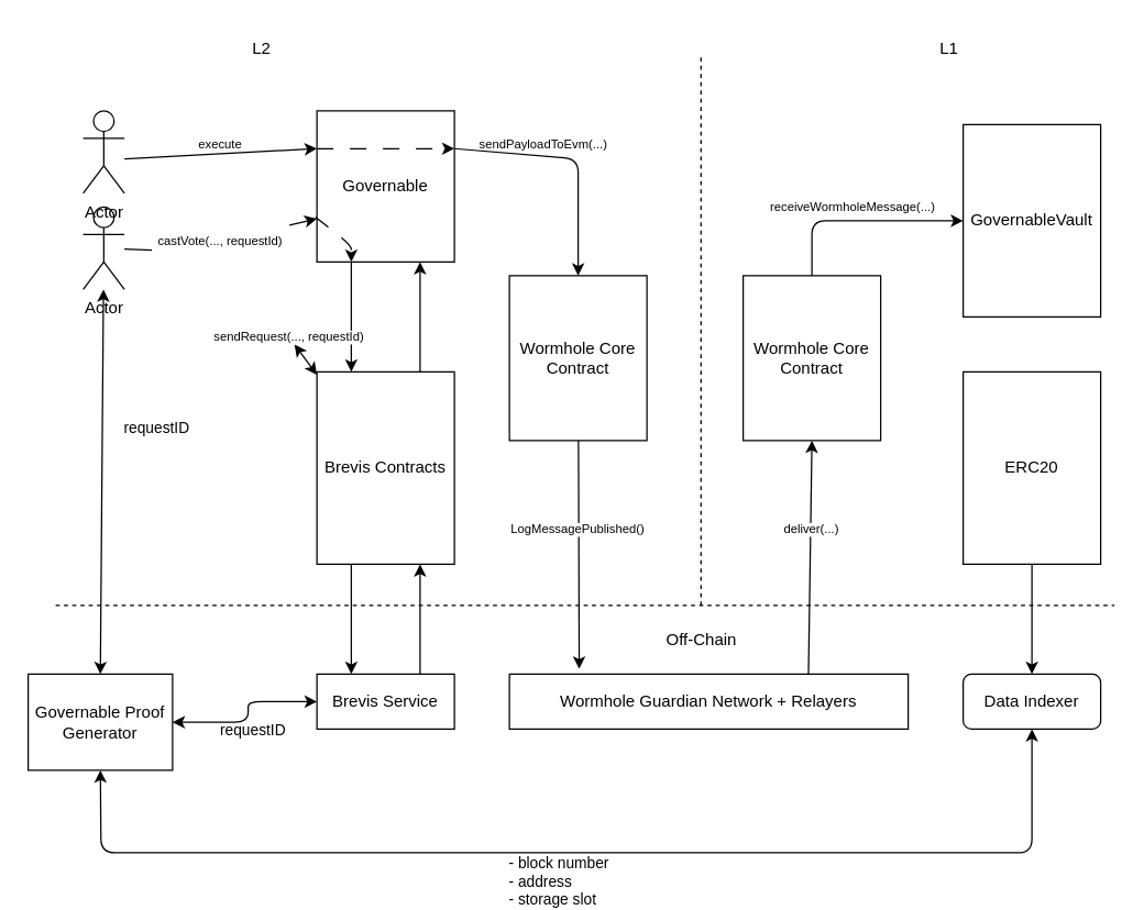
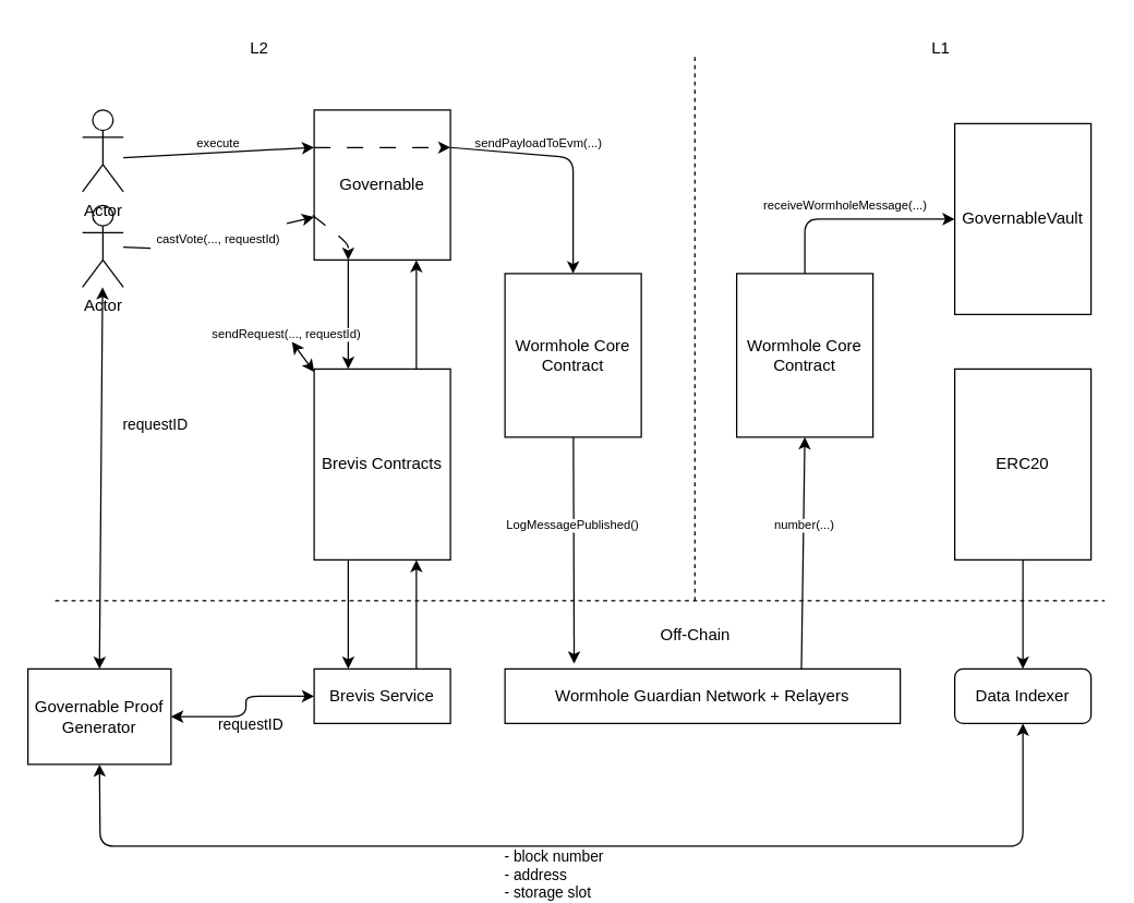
  <mxCell id="0" />
  <mxCell id="1" parent="0" />
  <mxCell id="2" style="edgeStyle=none;html=1;entryX=0;entryY=0.714;entryDx=0;entryDy=0;fontColor=#000000;strokeColor=#000000;entryPerimeter=0;startArrow=none;" parent="1" source="39" target="7" edge="1"><mxGeometry relative="1" as="geometry" /></mxCell>
  <mxCell id="3" style="edgeStyle=none;html=1;entryX=0.5;entryY=0;entryDx=0;entryDy=0;strokeColor=#000000;fontColor=#000000;startArrow=classic;startFill=1;" parent="1" source="4" target="18" edge="1"><mxGeometry relative="1" as="geometry" /></mxCell>
  <mxCell id="4" value="Actor" style="shape=umlActor;verticalLabelPosition=bottom;verticalAlign=top;html=1;outlineConnect=0;strokeColor=#000000;fillColor=none;" parent="1" vertex="1"><mxGeometry x="60" y="150" width="30" height="60" as="geometry" /></mxCell>
  <mxCell id="5" style="edgeStyle=none;html=1;entryX=0.25;entryY=0;entryDx=0;entryDy=0;strokeColor=#000000;fontColor=#000000;exitX=0.25;exitY=1;exitDx=0;exitDy=0;" parent="1" source="7" target="10" edge="1"><mxGeometry relative="1" as="geometry" /></mxCell>
  <mxCell id="6" style="edgeStyle=none;html=1;entryX=0.5;entryY=0;entryDx=0;entryDy=0;strokeColor=#000000;fontColor=#000000;exitX=1;exitY=0.25;exitDx=0;exitDy=0;" parent="1" source="7" target="23" edge="1"><mxGeometry relative="1" as="geometry"><Array as="points"><mxPoint x="420" y="115" /></Array></mxGeometry></mxCell>
  <mxCell id="7" value="&lt;font color=&quot;#000000&quot;&gt;Governable&lt;/font&gt;" style="rounded=0;whiteSpace=wrap;html=1;fillColor=none;strokeColor=#000000;" parent="1" vertex="1"><mxGeometry x="230" y="80" width="100" height="110" as="geometry" /></mxCell>
  <mxCell id="8" style="edgeStyle=none;html=1;exitX=0.25;exitY=1;exitDx=0;exitDy=0;entryX=0.25;entryY=0;entryDx=0;entryDy=0;strokeColor=#000000;fontColor=#000000;" parent="1" source="10" target="12" edge="1"><mxGeometry relative="1" as="geometry" /></mxCell>
  <mxCell id="9" style="edgeStyle=none;html=1;exitX=0.75;exitY=0;exitDx=0;exitDy=0;entryX=0.75;entryY=1;entryDx=0;entryDy=0;strokeColor=#000000;fontColor=#000000;startArrow=none;startFill=0;" parent="1" source="10" target="7" edge="1"><mxGeometry relative="1" as="geometry" /></mxCell>
  <mxCell id="10" value="&lt;font color=&quot;#000000&quot;&gt;Brevis Contracts&lt;/font&gt;" style="rounded=0;whiteSpace=wrap;html=1;fillColor=none;strokeColor=#000000;" parent="1" vertex="1"><mxGeometry x="230" y="270" width="100" height="140" as="geometry" /></mxCell>
  <mxCell id="11" style="edgeStyle=none;html=1;exitX=0.75;exitY=0;exitDx=0;exitDy=0;entryX=0.75;entryY=1;entryDx=0;entryDy=0;strokeColor=#000000;fontColor=#000000;" parent="1" source="12" target="10" edge="1"><mxGeometry relative="1" as="geometry" /></mxCell>
  <mxCell id="12" value="&lt;font color=&quot;#000000&quot;&gt;Brevis Service&lt;/font&gt;" style="rounded=0;whiteSpace=wrap;html=1;fillColor=none;strokeColor=#000000;" parent="1" vertex="1"><mxGeometry x="230" y="490" width="100" height="40" as="geometry" /></mxCell>
  <mxCell id="13" style="edgeStyle=none;html=1;strokeColor=#000000;fontColor=#000000;startArrow=classic;startFill=1;exitX=0.5;exitY=1;exitDx=0;exitDy=0;entryX=0.5;entryY=1;entryDx=0;entryDy=0;" parent="1" source="18" target="33" edge="1"><mxGeometry relative="1" as="geometry"><mxPoint x="740" y="520" as="targetPoint" /><Array as="points"><mxPoint x="73" y="620" /><mxPoint x="750" y="620" /></Array></mxGeometry></mxCell>
  <mxCell id="14" value="- block number&lt;br&gt;- address&lt;br&gt;- storage slot" style="edgeLabel;html=1;align=left;verticalAlign=middle;resizable=0;points=[];labelBackgroundColor=none;fontColor=#000000;" vertex="1" connectable="0" parent="13"><mxGeometry x="-0.076" relative="1" as="geometry"><mxPoint x="-27" y="20" as="offset" /></mxGeometry></mxCell>
  <mxCell id="15" value="requestID" style="edgeLabel;html=1;align=left;verticalAlign=middle;resizable=0;points=[];labelBackgroundColor=none;fontColor=#000000;" vertex="1" connectable="0" parent="13"><mxGeometry x="-0.076" relative="1" as="geometry"><mxPoint x="-237" y="-90" as="offset" /></mxGeometry></mxCell>
  <mxCell id="16" value="requestID" style="edgeLabel;html=1;align=left;verticalAlign=middle;resizable=0;points=[];labelBackgroundColor=none;fontColor=#000000;" vertex="1" connectable="0" parent="13"><mxGeometry x="-0.076" relative="1" as="geometry"><mxPoint x="-307" y="-310" as="offset" /></mxGeometry></mxCell>
  <mxCell id="17" style="edgeStyle=none;html=1;entryX=0;entryY=0.5;entryDx=0;entryDy=0;strokeColor=#000000;fontColor=#000000;startArrow=classic;startFill=1;" parent="1" source="18" target="12" edge="1"><mxGeometry relative="1" as="geometry"><Array as="points"><mxPoint x="180" y="525" /><mxPoint x="180" y="510" /></Array></mxGeometry></mxCell>
  <mxCell id="18" value="&lt;font color=&quot;#000000&quot;&gt;Governable Proof Generator&lt;/font&gt;" style="rounded=0;whiteSpace=wrap;html=1;fillColor=none;strokeColor=#000000;" parent="1" vertex="1"><mxGeometry y="490" width="105" height="70" as="geometry" x="20" /></mxCell>
  <mxCell id="19" value="" style="endArrow=none;dashed=1;html=1;strokeColor=#000000;fontColor=#000000;" parent="1" edge="1"><mxGeometry width="50" height="50" relative="1" as="geometry"><mxPoint x="509.33" y="440" as="sourcePoint" /><mxPoint x="509.33" y="40" as="targetPoint" /></mxGeometry></mxCell>
  <mxCell id="20" value="" style="endArrow=none;dashed=1;html=1;strokeColor=#000000;fontColor=#000000;" parent="1" edge="1"><mxGeometry width="50" height="50" relative="1" as="geometry"><mxPoint x="40" y="440" as="sourcePoint" /><mxPoint x="810" y="440" as="targetPoint" /></mxGeometry></mxCell>
  <mxCell id="21" value="L2" style="text;html=1;strokeColor=none;fillColor=none;align=center;verticalAlign=middle;whiteSpace=wrap;rounded=0;labelBackgroundColor=none;fontColor=#000000;" parent="1" vertex="1"><mxGeometry x="160" y="20" width="60" height="30" as="geometry" /></mxCell>
  <mxCell id="22" style="edgeStyle=none;html=1;entryX=0.175;entryY=-0.097;entryDx=0;entryDy=0;entryPerimeter=0;strokeColor=#000000;fontColor=#000000;" parent="1" source="23" target="27" edge="1"><mxGeometry relative="1" as="geometry" /></mxCell>
  <mxCell id="23" value="Wormhole Core&lt;br&gt;Contract" style="rounded=0;whiteSpace=wrap;html=1;labelBackgroundColor=none;strokeColor=#000000;fontColor=#000000;fillColor=none;" parent="1" vertex="1"><mxGeometry x="370" y="200" width="100" height="120" as="geometry" /></mxCell>
  <mxCell id="24" value="L1" style="text;html=1;strokeColor=none;fillColor=none;align=center;verticalAlign=middle;whiteSpace=wrap;rounded=0;labelBackgroundColor=none;fontColor=#000000;" parent="1" vertex="1"><mxGeometry x="660" y="20" width="60" height="30" as="geometry" /></mxCell>
  <mxCell id="25" value="&lt;font color=&quot;#000000&quot;&gt;GovernableVault&lt;/font&gt;" style="rounded=0;whiteSpace=wrap;html=1;fillColor=none;strokeColor=#000000;" parent="1" vertex="1"><mxGeometry x="700" y="90" width="100" height="140" as="geometry" /></mxCell>
  <mxCell id="26" style="edgeStyle=none;html=1;exitX=0.75;exitY=0;exitDx=0;exitDy=0;entryX=0.5;entryY=1;entryDx=0;entryDy=0;strokeColor=#000000;fontColor=#000000;" parent="1" source="27" target="29" edge="1"><mxGeometry relative="1" as="geometry" /></mxCell>
  <mxCell id="27" value="&lt;font color=&quot;#000000&quot;&gt;Wormhole Guardian Network + Relayers&lt;/font&gt;" style="rounded=0;whiteSpace=wrap;html=1;fillColor=none;strokeColor=#000000;" parent="1" vertex="1"><mxGeometry x="370" y="490" width="290" height="40" as="geometry" /></mxCell>
  <mxCell id="28" style="edgeStyle=none;html=1;entryX=0;entryY=0.5;entryDx=0;entryDy=0;strokeColor=#000000;fontColor=#000000;" parent="1" source="29" target="25" edge="1"><mxGeometry relative="1" as="geometry"><Array as="points"><mxPoint x="590" y="160" /></Array></mxGeometry></mxCell>
  <mxCell id="29" value="Wormhole Core Contract" style="rounded=0;whiteSpace=wrap;html=1;labelBackgroundColor=none;strokeColor=#000000;fontColor=#000000;fillColor=none;" parent="1" vertex="1"><mxGeometry x="540" y="200" width="100" height="120" as="geometry" /></mxCell>
  <mxCell id="30" value="Off-Chain" style="text;html=1;strokeColor=none;fillColor=none;align=center;verticalAlign=middle;whiteSpace=wrap;rounded=0;labelBackgroundColor=none;fontColor=#000000;" parent="1" vertex="1"><mxGeometry x="480" y="450" width="60" height="30" as="geometry" /></mxCell>
  <mxCell id="31" style="edgeStyle=none;html=1;entryX=0.5;entryY=0;entryDx=0;entryDy=0;strokeColor=#000000;fontColor=#000000;startArrow=none;startFill=0;" parent="1" source="32" target="33" edge="1"><mxGeometry relative="1" as="geometry" /></mxCell>
  <mxCell id="32" value="&lt;font color=&quot;#000000&quot;&gt;ERC20&lt;/font&gt;" style="rounded=0;whiteSpace=wrap;html=1;fillColor=none;strokeColor=#000000;" parent="1" vertex="1"><mxGeometry x="700" y="270" width="100" height="140" as="geometry" /></mxCell>
  <mxCell id="33" value="&lt;font color=&quot;#000000&quot;&gt;Data Indexer&lt;/font&gt;" style="whiteSpace=wrap;html=1;fillColor=none;strokeColor=#000000;rounded=1;" parent="1" vertex="1"><mxGeometry x="700" y="490" width="100" height="40" as="geometry" /></mxCell>
  <mxCell id="34" value="" style="edgeStyle=none;html=1;fontSize=9;fontColor=#000000;startArrow=classic;startFill=1;" edge="1" parent="1" source="35" target="10"><mxGeometry relative="1" as="geometry" /></mxCell>
  <mxCell id="35" value="sendRequest(..., requestId)" style="text;html=1;strokeColor=none;fillColor=#FFFFFF;align=center;verticalAlign=middle;whiteSpace=wrap;rounded=0;labelBackgroundColor=none;fontColor=#000000;fontSize=9;" vertex="1" parent="1"><mxGeometry x="150" y="240" width="120" height="10" as="geometry" /></mxCell>
  <mxCell id="36" style="edgeStyle=none;html=1;entryX=0;entryY=0.25;entryDx=0;entryDy=0;fontSize=9;fontColor=#000000;startArrow=none;startFill=0;strokeColor=#000000;" edge="1" parent="1" target="7"><mxGeometry relative="1" as="geometry"><mxPoint x="90" y="115" as="sourcePoint" /></mxGeometry></mxCell>
  <mxCell id="37" value="Actor" style="shape=umlActor;verticalLabelPosition=bottom;verticalAlign=top;html=1;outlineConnect=0;strokeColor=#000000;fillColor=none;" vertex="1" parent="1"><mxGeometry x="60" y="80" width="30" height="60" as="geometry" /></mxCell>
  <mxCell id="38" value="" style="edgeStyle=none;html=1;entryX=0;entryY=0.714;entryDx=0;entryDy=0;fontColor=#000000;strokeColor=#000000;entryPerimeter=0;endArrow=none;" edge="1" parent="1" source="4" target="39"><mxGeometry relative="1" as="geometry"><mxPoint x="110" y="179.996" as="sourcePoint" /><mxPoint x="230" y="179.96" as="targetPoint" /></mxGeometry></mxCell>
  <mxCell id="39" value="castVote(..., requestId)" style="text;html=1;strokeColor=none;fillColor=none;align=center;verticalAlign=middle;whiteSpace=wrap;rounded=0;labelBackgroundColor=none;fontColor=#000000;fontSize=9;" parent="1" vertex="1"><mxGeometry x="110" y="160" width="100" height="30" as="geometry" /></mxCell>
  <mxCell id="40" value="execute" style="text;html=1;strokeColor=none;fillColor=none;align=center;verticalAlign=middle;whiteSpace=wrap;rounded=0;labelBackgroundColor=none;fontColor=#000000;fontSize=9;" vertex="1" parent="1"><mxGeometry x="110" y="90" width="100" height="30" as="geometry" /></mxCell>
  <mxCell id="41" style="edgeStyle=none;html=1;exitX=-0.011;exitY=0.703;exitDx=0;exitDy=0;entryX=0.25;entryY=1;entryDx=0;entryDy=0;strokeColor=#000000;fontSize=9;fontColor=#000000;startArrow=none;startFill=0;exitPerimeter=0;dashed=1;dashPattern=12 12;" edge="1" parent="1" source="7" target="7"><mxGeometry relative="1" as="geometry"><Array as="points"><mxPoint x="255" y="178" /></Array></mxGeometry></mxCell>
  <mxCell id="42" style="edgeStyle=none;html=1;exitX=0;exitY=0.25;exitDx=0;exitDy=0;entryX=1;entryY=0.25;entryDx=0;entryDy=0;dashed=1;dashPattern=12 12;strokeColor=#000000;fontSize=9;fontColor=#000000;startArrow=none;startFill=0;" edge="1" parent="1" source="7" target="7"><mxGeometry relative="1" as="geometry" /></mxCell>
  <mxCell id="43" value="sendPayloadToEvm(...)" style="text;html=1;strokeColor=none;fillColor=none;align=center;verticalAlign=middle;whiteSpace=wrap;rounded=0;labelBackgroundColor=none;fontColor=#000000;fontSize=9;" vertex="1" parent="1"><mxGeometry x="345" y="90" width="100" height="30" as="geometry" /></mxCell>
  <mxCell id="44" value="LogMessagePublished()" style="text;html=1;strokeColor=none;fillColor=#FFFFFF;align=center;verticalAlign=middle;whiteSpace=wrap;rounded=0;labelBackgroundColor=none;fontColor=#000000;fontSize=9;" vertex="1" parent="1"><mxGeometry x="360" y="380" width="120" height="10" as="geometry" /></mxCell>
- <mxCell id="45" value="deliver(...)" style="text;html=1;strokeColor=none;fillColor=#FFFFFF;align=center;verticalAlign=middle;whiteSpace=wrap;rounded=0;labelBackgroundColor=none;fontColor=#000000;fontSize=9;" vertex="1" parent="1"><mxGeometry x="530" y="380" width="120" height="10" as="geometry" /></mxCell>
+ <mxCell id="45" value="number(...)" style="text;html=1;strokeColor=none;fillColor=#FFFFFF;align=center;verticalAlign=middle;whiteSpace=wrap;rounded=0;labelBackgroundColor=none;fontColor=#000000;fontSize=9;" vertex="1" parent="1"><mxGeometry x="530" y="380" width="120" height="10" as="geometry" /></mxCell>
  <mxCell id="46" value="receiveWormholeMessage(...)" style="text;html=1;strokeColor=none;fillColor=#FFFFFF;align=center;verticalAlign=middle;whiteSpace=wrap;rounded=0;labelBackgroundColor=none;fontColor=#000000;fontSize=9;" vertex="1" parent="1"><mxGeometry x="560" y="145" width="120" height="10" as="geometry" /></mxCell>
